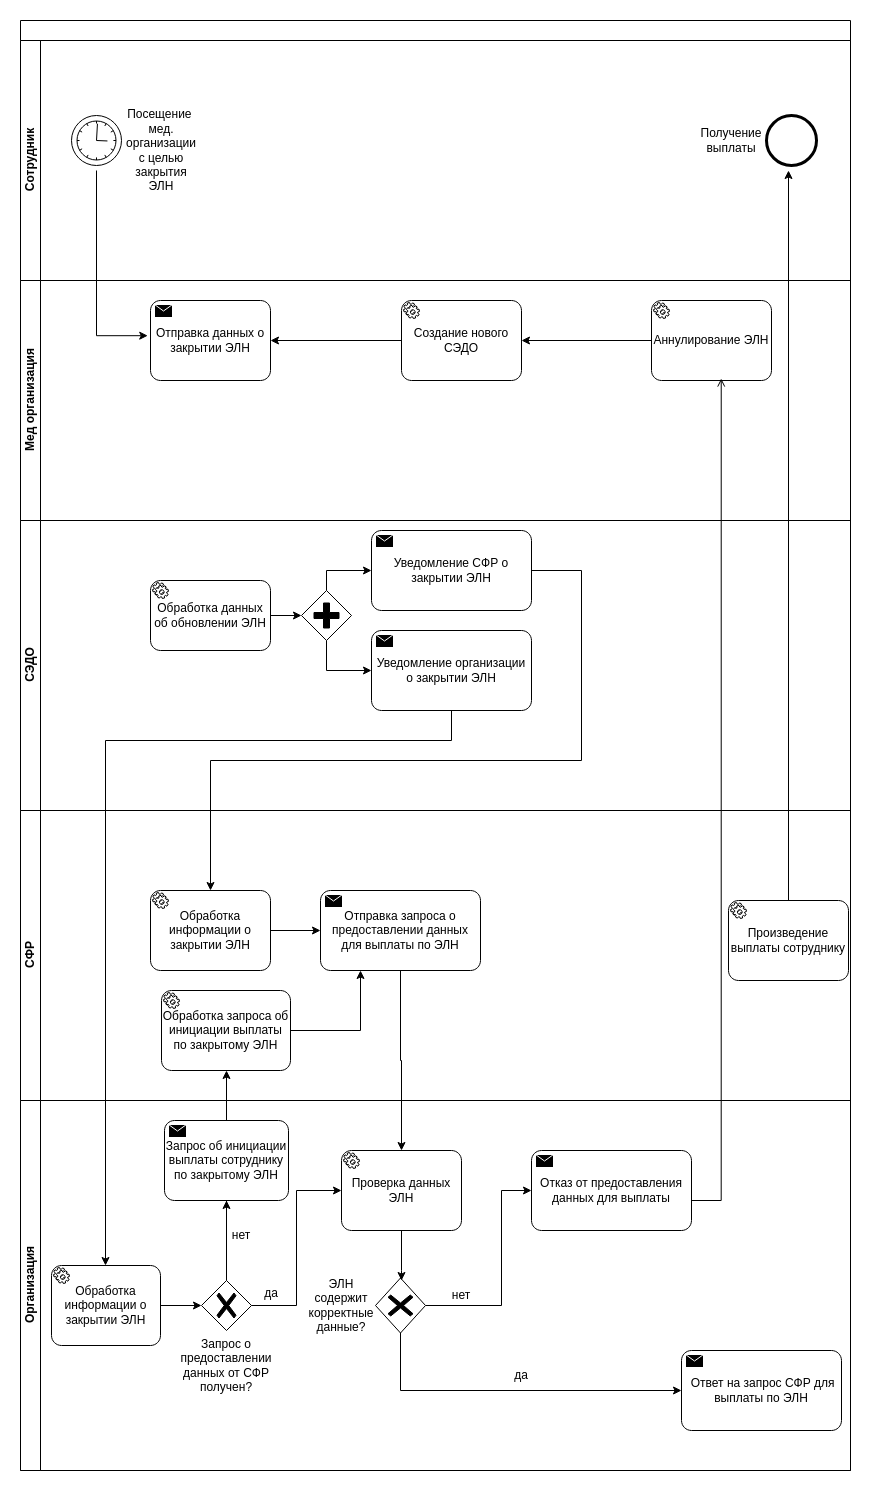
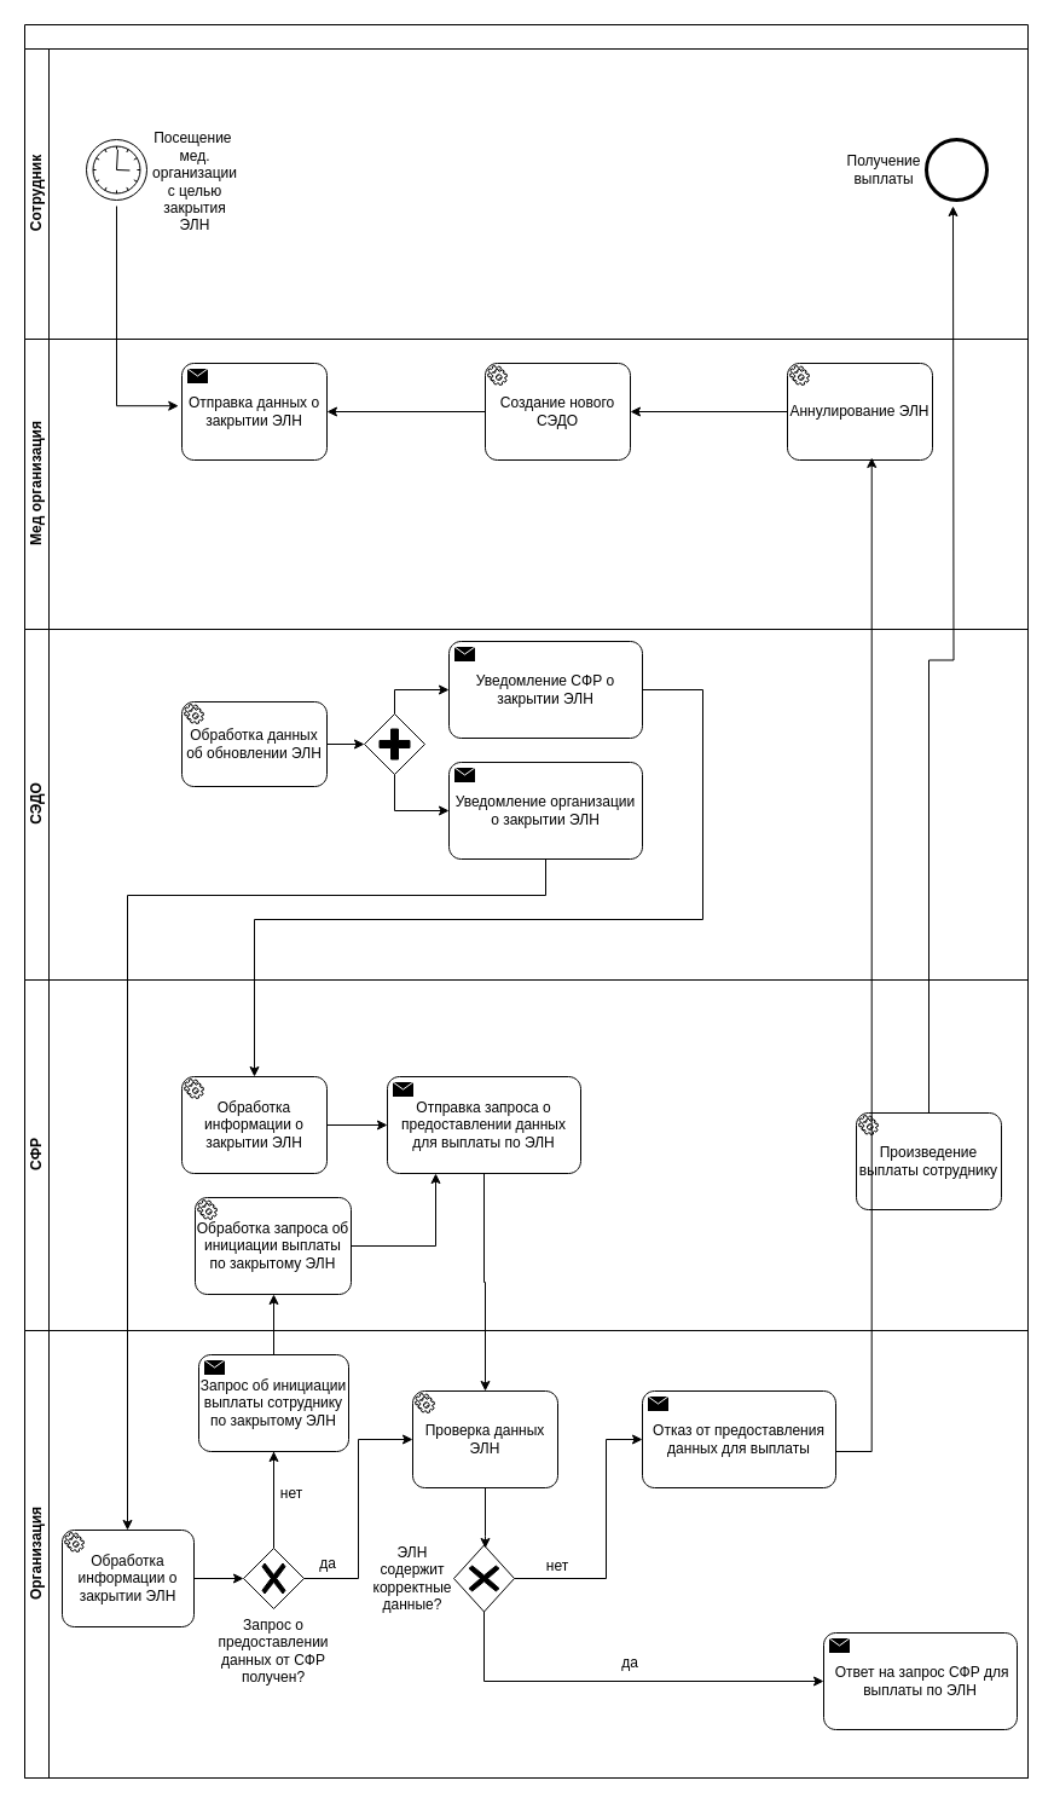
  <mxCell id="0" />
  <mxCell id="1" parent="0" />
  <mxCell id="2" value="" style="swimlane;html=1;childLayout=stackLayout;resizeParent=1;resizeParentMax=0;horizontal=1;startSize=20;horizontalStack=0;whiteSpace=wrap;" vertex="1" parent="1"><mxGeometry x="20" y="20" width="830" height="1450" as="geometry"><mxRectangle x="130" y="40" width="50" height="40" as="alternateBounds" /></mxGeometry></mxCell>
  <mxCell id="3" value="Сотрудник" style="swimlane;html=1;startSize=20;horizontal=0;" vertex="1" parent="2"><mxGeometry y="20" width="830" height="240" as="geometry" /></mxCell>
  <mxCell id="4" value="" style="points=[[0.145,0.145,0],[0.5,0,0],[0.855,0.145,0],[1,0.5,0],[0.855,0.855,0],[0.5,1,0],[0.145,0.855,0],[0,0.5,0]];shape=mxgraph.bpmn.event;html=1;verticalLabelPosition=bottom;labelBackgroundColor=#ffffff;verticalAlign=top;align=center;perimeter=ellipsePerimeter;outlineConnect=0;aspect=fixed;outline=standard;symbol=timer;" vertex="1" parent="3"><mxGeometry x="51" y="75" width="50" height="50" as="geometry" /></mxCell>
  <mxCell id="5" value="Посещение&amp;nbsp; мед. организации с целью закрытия ЭЛН" style="text;html=1;align=center;verticalAlign=middle;whiteSpace=wrap;rounded=0;" vertex="1" parent="3"><mxGeometry x="111" y="95" width="60" height="30" as="geometry" /></mxCell>
  <mxCell id="6" value="Получение выплаты" style="text;html=1;align=center;verticalAlign=middle;whiteSpace=wrap;rounded=0;" vertex="1" parent="3"><mxGeometry x="681" y="85" width="60" height="30" as="geometry" /></mxCell>
  <mxCell id="7" value="" style="points=[[0.145,0.145,0],[0.5,0,0],[0.855,0.145,0],[1,0.5,0],[0.855,0.855,0],[0.5,1,0],[0.145,0.855,0],[0,0.5,0]];shape=mxgraph.bpmn.event;html=1;verticalLabelPosition=bottom;labelBackgroundColor=#ffffff;verticalAlign=top;align=center;perimeter=ellipsePerimeter;outlineConnect=0;aspect=fixed;outline=end;symbol=terminate2;" vertex="1" parent="3"><mxGeometry x="746" y="75" width="50" height="50" as="geometry" /></mxCell>
  <mxCell id="8" value="Мед организация" style="swimlane;html=1;startSize=20;horizontal=0;" vertex="1" parent="2"><mxGeometry y="260" width="830" height="240" as="geometry" /></mxCell>
  <mxCell id="9" value="Отправка данных о закрытии ЭЛН" style="points=[[0.25,0,0],[0.5,0,0],[0.75,0,0],[1,0.25,0],[1,0.5,0],[1,0.75,0],[0.75,1,0],[0.5,1,0],[0.25,1,0],[0,0.75,0],[0,0.5,0],[0,0.25,0]];shape=mxgraph.bpmn.task;whiteSpace=wrap;rectStyle=rounded;size=10;html=1;container=1;expand=0;collapsible=0;taskMarker=send;" vertex="1" parent="8"><mxGeometry x="130" y="20" width="120" height="80" as="geometry" /></mxCell>
  <mxCell id="10" value="Создание нового СЭДО" style="points=[[0.25,0,0],[0.5,0,0],[0.75,0,0],[1,0.25,0],[1,0.5,0],[1,0.75,0],[0.75,1,0],[0.5,1,0],[0.25,1,0],[0,0.75,0],[0,0.5,0],[0,0.25,0]];shape=mxgraph.bpmn.task;whiteSpace=wrap;rectStyle=rounded;size=10;html=1;container=1;expand=0;collapsible=0;taskMarker=service;" vertex="1" parent="8"><mxGeometry x="381" y="20" width="120" height="80" as="geometry" /></mxCell>
  <mxCell id="11" style="edgeStyle=orthogonalEdgeStyle;rounded=0;orthogonalLoop=1;jettySize=auto;html=1;entryX=1;entryY=0.5;entryDx=0;entryDy=0;entryPerimeter=0;" edge="1" parent="8" source="10" target="9"><mxGeometry relative="1" as="geometry" /></mxCell>
  <mxCell id="12" value="Аннулирование ЭЛН" style="points=[[0.25,0,0],[0.5,0,0],[0.75,0,0],[1,0.25,0],[1,0.5,0],[1,0.75,0],[0.75,1,0],[0.5,1,0],[0.25,1,0],[0,0.75,0],[0,0.5,0],[0,0.25,0]];shape=mxgraph.bpmn.task;whiteSpace=wrap;rectStyle=rounded;size=10;html=1;container=1;expand=0;collapsible=0;taskMarker=service;" vertex="1" parent="8"><mxGeometry x="631" y="20" width="120" height="80" as="geometry" /></mxCell>
  <mxCell id="13" style="edgeStyle=orthogonalEdgeStyle;rounded=0;orthogonalLoop=1;jettySize=auto;html=1;entryX=1;entryY=0.5;entryDx=0;entryDy=0;entryPerimeter=0;" edge="1" parent="8" source="12" target="10"><mxGeometry relative="1" as="geometry" /></mxCell>
  <mxCell id="14" value="СЭДО" style="swimlane;html=1;startSize=20;horizontal=0;" vertex="1" parent="2"><mxGeometry y="500" width="830" height="290" as="geometry" /></mxCell>
  <mxCell id="15" value="Обработка данных об обновлении ЭЛН" style="points=[[0.25,0,0],[0.5,0,0],[0.75,0,0],[1,0.25,0],[1,0.5,0],[1,0.75,0],[0.75,1,0],[0.5,1,0],[0.25,1,0],[0,0.75,0],[0,0.5,0],[0,0.25,0]];shape=mxgraph.bpmn.task;whiteSpace=wrap;rectStyle=rounded;size=10;html=1;container=1;expand=0;collapsible=0;taskMarker=service;" vertex="1" parent="14"><mxGeometry x="130" y="60" width="120" height="70" as="geometry" /></mxCell>
  <mxCell id="16" value="Уведомление СФР о закрытии ЭЛН" style="points=[[0.25,0,0],[0.5,0,0],[0.75,0,0],[1,0.25,0],[1,0.5,0],[1,0.75,0],[0.75,1,0],[0.5,1,0],[0.25,1,0],[0,0.75,0],[0,0.5,0],[0,0.25,0]];shape=mxgraph.bpmn.task;whiteSpace=wrap;rectStyle=rounded;size=10;html=1;container=1;expand=0;collapsible=0;taskMarker=send;" vertex="1" parent="14"><mxGeometry x="351" y="10" width="160" height="80" as="geometry" /></mxCell>
  <mxCell id="17" value="Уведомление организации о закрытии ЭЛН" style="points=[[0.25,0,0],[0.5,0,0],[0.75,0,0],[1,0.25,0],[1,0.5,0],[1,0.75,0],[0.75,1,0],[0.5,1,0],[0.25,1,0],[0,0.75,0],[0,0.5,0],[0,0.25,0]];shape=mxgraph.bpmn.task;whiteSpace=wrap;rectStyle=rounded;size=10;html=1;container=1;expand=0;collapsible=0;taskMarker=send;" vertex="1" parent="14"><mxGeometry x="351" y="110" width="160" height="80" as="geometry" /></mxCell>
  <mxCell id="18" value="" style="points=[[0.25,0.25,0],[0.5,0,0],[0.75,0.25,0],[1,0.5,0],[0.75,0.75,0],[0.5,1,0],[0.25,0.75,0],[0,0.5,0]];shape=mxgraph.bpmn.gateway2;html=1;verticalLabelPosition=bottom;labelBackgroundColor=#ffffff;verticalAlign=top;align=center;perimeter=rhombusPerimeter;outlineConnect=0;outline=none;symbol=none;gwType=parallel;" vertex="1" parent="14"><mxGeometry x="281" y="70" width="50" height="50" as="geometry" /></mxCell>
  <mxCell id="19" style="edgeStyle=orthogonalEdgeStyle;rounded=0;orthogonalLoop=1;jettySize=auto;html=1;entryX=0;entryY=0.5;entryDx=0;entryDy=0;entryPerimeter=0;" edge="1" parent="14" source="18" target="17"><mxGeometry relative="1" as="geometry"><Array as="points"><mxPoint x="306" y="150" /></Array></mxGeometry></mxCell>
  <mxCell id="20" style="edgeStyle=orthogonalEdgeStyle;rounded=0;orthogonalLoop=1;jettySize=auto;html=1;entryX=0;entryY=0.5;entryDx=0;entryDy=0;entryPerimeter=0;" edge="1" parent="14" source="18" target="16"><mxGeometry relative="1" as="geometry"><Array as="points"><mxPoint x="306" y="50" /></Array></mxGeometry></mxCell>
  <mxCell id="21" style="edgeStyle=orthogonalEdgeStyle;rounded=0;orthogonalLoop=1;jettySize=auto;html=1;exitX=1;exitY=0.5;exitDx=0;exitDy=0;exitPerimeter=0;entryX=0;entryY=0.5;entryDx=0;entryDy=0;entryPerimeter=0;" edge="1" parent="14" source="15" target="18"><mxGeometry relative="1" as="geometry" /></mxCell>
  <mxCell id="22" value="СФР" style="swimlane;html=1;startSize=20;horizontal=0;" vertex="1" parent="2"><mxGeometry y="790" width="830" height="290" as="geometry" /></mxCell>
  <mxCell id="23" value="Обработка информации о закрытии ЭЛН" style="points=[[0.25,0,0],[0.5,0,0],[0.75,0,0],[1,0.25,0],[1,0.5,0],[1,0.75,0],[0.75,1,0],[0.5,1,0],[0.25,1,0],[0,0.75,0],[0,0.5,0],[0,0.25,0]];shape=mxgraph.bpmn.task;whiteSpace=wrap;rectStyle=rounded;size=10;html=1;container=1;expand=0;collapsible=0;taskMarker=service;" vertex="1" parent="22"><mxGeometry x="130" y="80" width="120" height="80" as="geometry" /></mxCell>
  <mxCell id="24" value="Отправка запроса о предоставлении данных для выплаты по ЭЛН" style="points=[[0.25,0,0],[0.5,0,0],[0.75,0,0],[1,0.25,0],[1,0.5,0],[1,0.75,0],[0.75,1,0],[0.5,1,0],[0.25,1,0],[0,0.75,0],[0,0.5,0],[0,0.25,0]];shape=mxgraph.bpmn.task;whiteSpace=wrap;rectStyle=rounded;size=10;html=1;container=1;expand=0;collapsible=0;taskMarker=send;" vertex="1" parent="22"><mxGeometry x="300" y="80" width="160" height="80" as="geometry" /></mxCell>
  <mxCell id="25" style="edgeStyle=orthogonalEdgeStyle;rounded=0;orthogonalLoop=1;jettySize=auto;html=1;entryX=0;entryY=0.5;entryDx=0;entryDy=0;entryPerimeter=0;" edge="1" parent="22" source="23" target="24"><mxGeometry relative="1" as="geometry" /></mxCell>
  <mxCell id="26" value="Обработка запроса об инициации выплаты по закрытому ЭЛН" style="points=[[0.25,0,0],[0.5,0,0],[0.75,0,0],[1,0.25,0],[1,0.5,0],[1,0.75,0],[0.75,1,0],[0.5,1,0],[0.25,1,0],[0,0.75,0],[0,0.5,0],[0,0.25,0]];shape=mxgraph.bpmn.task;whiteSpace=wrap;rectStyle=rounded;size=10;html=1;container=1;expand=0;collapsible=0;taskMarker=service;" vertex="1" parent="22"><mxGeometry x="141" y="180" width="129" height="80" as="geometry" /></mxCell>
  <mxCell id="27" style="edgeStyle=orthogonalEdgeStyle;rounded=0;orthogonalLoop=1;jettySize=auto;html=1;entryX=0.25;entryY=1;entryDx=0;entryDy=0;entryPerimeter=0;" edge="1" parent="22" source="26" target="24"><mxGeometry relative="1" as="geometry" /></mxCell>
  <mxCell id="28" style="edgeStyle=orthogonalEdgeStyle;rounded=0;orthogonalLoop=1;jettySize=auto;html=1;" edge="1" parent="22" source="29"><mxGeometry relative="1" as="geometry"><mxPoint x="768" y="-640" as="targetPoint" /></mxGeometry></mxCell>
- <mxCell id="29" value="Произведение выплаты сотруднику" style="points=[[0.25,0,0],[0.5,0,0],[0.75,0,0],[1,0.25,0],[1,0.5,0],[1,0.75,0],[0.75,1,0],[0.5,1,0],[0.25,1,0],[0,0.75,0],[0,0.5,0],[0,0.25,0]];shape=mxgraph.bpmn.task;whiteSpace=wrap;rectStyle=rounded;size=10;html=1;container=1;expand=0;collapsible=0;taskMarker=service;" vertex="1" parent="22"><mxGeometry x="708" y="90" width="120" height="80" as="geometry" /></mxCell>
+ <mxCell id="29" value="Произведение выплаты сотруднику" style="points=[[0.25,0,0],[0.5,0,0],[0.75,0,0],[1,0.25,0],[1,0.5,0],[1,0.75,0],[0.75,1,0],[0.5,1,0],[0.25,1,0],[0,0.75,0],[0,0.5,0],[0,0.25,0]];shape=mxgraph.bpmn.task;whiteSpace=wrap;rectStyle=rounded;size=10;html=1;container=1;expand=0;collapsible=0;taskMarker=service;" vertex="1" parent="22"><mxGeometry x="688" y="110" width="120" height="80" as="geometry" /></mxCell>
  <mxCell id="30" style="edgeStyle=orthogonalEdgeStyle;rounded=0;orthogonalLoop=1;jettySize=auto;html=1;entryX=0.5;entryY=0;entryDx=0;entryDy=0;entryPerimeter=0;" edge="1" parent="2" source="24" target="47"><mxGeometry relative="1" as="geometry"><mxPoint x="380" y="590" as="targetPoint" /></mxGeometry></mxCell>
  <mxCell id="31" style="edgeStyle=orthogonalEdgeStyle;rounded=0;orthogonalLoop=1;jettySize=auto;html=1;entryX=0.5;entryY=0;entryDx=0;entryDy=0;entryPerimeter=0;" edge="1" parent="2" source="16" target="23"><mxGeometry relative="1" as="geometry"><Array as="points"><mxPoint x="561" y="550" /><mxPoint x="561" y="740" /><mxPoint x="190" y="740" /></Array></mxGeometry></mxCell>
  <mxCell id="32" style="edgeStyle=orthogonalEdgeStyle;rounded=0;orthogonalLoop=1;jettySize=auto;html=1;" edge="1" parent="2" source="17" target="48"><mxGeometry relative="1" as="geometry"><Array as="points"><mxPoint x="431" y="720" /><mxPoint x="85" y="720" /></Array></mxGeometry></mxCell>
  <mxCell id="33" style="edgeStyle=orthogonalEdgeStyle;rounded=0;orthogonalLoop=1;jettySize=auto;html=1;exitX=0.5;exitY=0;exitDx=0;exitDy=0;exitPerimeter=0;" edge="1" parent="2" source="53"><mxGeometry relative="1" as="geometry"><mxPoint x="206" y="1050" as="targetPoint" /></mxGeometry></mxCell>
  <mxCell id="34" style="edgeStyle=orthogonalEdgeStyle;rounded=0;orthogonalLoop=1;jettySize=auto;html=1;" edge="1" parent="2" source="53"><mxGeometry relative="1" as="geometry"><mxPoint x="206" y="1180" as="targetPoint" /><Array as="points"><mxPoint x="206" y="1260" /><mxPoint x="206" y="1260" /></Array></mxGeometry></mxCell>
- <mxCell id="35" style="edgeStyle=orthogonalEdgeStyle;rounded=0;orthogonalLoop=1;jettySize=auto;html=1;exitX=1;exitY=0.5;exitDx=0;exitDy=0;exitPerimeter=0;entryX=0.581;entryY=0.975;entryDx=0;entryDy=0;entryPerimeter=0;endArrow=open;" edge="1" parent="2" source="45" target="12"><mxGeometry relative="1" as="geometry"><mxPoint x="691" y="370" as="targetPoint" /><Array as="points"><mxPoint x="701" y="1180" /></Array></mxGeometry></mxCell>
+ <mxCell id="35" style="edgeStyle=orthogonalEdgeStyle;rounded=0;orthogonalLoop=1;jettySize=auto;html=1;exitX=1;exitY=0.5;exitDx=0;exitDy=0;exitPerimeter=0;entryX=0.581;entryY=0.975;entryDx=0;entryDy=0;entryPerimeter=0;" edge="1" parent="2" source="45" target="12"><mxGeometry relative="1" as="geometry"><mxPoint x="691" y="370" as="targetPoint" /><Array as="points"><mxPoint x="701" y="1180" /></Array></mxGeometry></mxCell>
  <mxCell id="36" value="" style="edgeStyle=orthogonalEdgeStyle;rounded=0;orthogonalLoop=1;jettySize=auto;html=1;entryX=-0.023;entryY=0.44;entryDx=0;entryDy=0;entryPerimeter=0;" edge="1" parent="2" target="9"><mxGeometry relative="1" as="geometry"><mxPoint x="76" y="150" as="sourcePoint" /><mxPoint x="41" y="315" as="targetPoint" /><Array as="points"><mxPoint x="76" y="315" /></Array></mxGeometry></mxCell>
  <mxCell id="37" value="Организация" style="swimlane;html=1;startSize=20;horizontal=0;" vertex="1" parent="2"><mxGeometry y="1080" width="830" height="370" as="geometry" /></mxCell>
  <mxCell id="38" value="&amp;nbsp;Ответ на запрос СФР для выплаты по ЭЛН" style="points=[[0.25,0,0],[0.5,0,0],[0.75,0,0],[1,0.25,0],[1,0.5,0],[1,0.75,0],[0.75,1,0],[0.5,1,0],[0.25,1,0],[0,0.75,0],[0,0.5,0],[0,0.25,0]];shape=mxgraph.bpmn.task;whiteSpace=wrap;rectStyle=rounded;size=10;html=1;container=1;expand=0;collapsible=0;taskMarker=send;" vertex="1" parent="37"><mxGeometry x="661" y="250" width="160" height="80" as="geometry" /></mxCell>
  <mxCell id="39" style="edgeStyle=orthogonalEdgeStyle;rounded=0;orthogonalLoop=1;jettySize=auto;html=1;entryX=0;entryY=0.5;entryDx=0;entryDy=0;entryPerimeter=0;exitX=0.5;exitY=0;exitDx=0;exitDy=0;exitPerimeter=0;" edge="1" parent="37" source="40" target="45"><mxGeometry relative="1" as="geometry"><mxPoint x="521" y="90" as="targetPoint" /><Array as="points"><mxPoint x="481" y="205" /><mxPoint x="481" y="90" /></Array></mxGeometry></mxCell>
  <mxCell id="40" value="" style="points=[[0.25,0.25,0],[0.5,0,0],[0.75,0.25,0],[1,0.5,0],[0.75,0.75,0],[0.5,1,0],[0.25,0.75,0],[0,0.5,0]];shape=mxgraph.bpmn.gateway2;html=1;verticalLabelPosition=bottom;labelBackgroundColor=#ffffff;verticalAlign=top;align=center;perimeter=rhombusPerimeter;outlineConnect=0;outline=none;symbol=none;gwType=exclusive;direction=south;" vertex="1" parent="37"><mxGeometry x="355" y="177.5" width="50" height="55" as="geometry" /></mxCell>
  <mxCell id="41" value="ЭЛН содержит корректные данные?" style="text;html=1;align=center;verticalAlign=middle;whiteSpace=wrap;rounded=0;" vertex="1" parent="37"><mxGeometry x="291" y="190" width="60" height="30" as="geometry" /></mxCell>
  <mxCell id="42" style="edgeStyle=orthogonalEdgeStyle;rounded=0;orthogonalLoop=1;jettySize=auto;html=1;entryX=0;entryY=0.5;entryDx=0;entryDy=0;entryPerimeter=0;" edge="1" parent="37" source="40" target="38"><mxGeometry relative="1" as="geometry"><Array as="points"><mxPoint x="380" y="290" /></Array></mxGeometry></mxCell>
  <mxCell id="43" value="да" style="text;html=1;align=center;verticalAlign=middle;whiteSpace=wrap;rounded=0;" vertex="1" parent="37"><mxGeometry x="221" y="177.5" width="60" height="30" as="geometry" /></mxCell>
  <mxCell id="44" value="нет" style="text;html=1;align=center;verticalAlign=middle;whiteSpace=wrap;rounded=0;" vertex="1" parent="37"><mxGeometry x="411" y="180" width="60" height="30" as="geometry" /></mxCell>
  <mxCell id="45" value="Отказ от предоставления данных для выплаты" style="points=[[0.25,0,0],[0.5,0,0],[0.75,0,0],[1,0.25,0],[1,0.5,0],[1,0.75,0],[0.75,1,0],[0.5,1,0],[0.25,1,0],[0,0.75,0],[0,0.5,0],[0,0.25,0]];shape=mxgraph.bpmn.task;whiteSpace=wrap;rectStyle=rounded;size=10;html=1;container=1;expand=0;collapsible=0;taskMarker=send;" vertex="1" parent="37"><mxGeometry x="511" y="50" width="160" height="80" as="geometry" /></mxCell>
  <mxCell id="46" style="edgeStyle=orthogonalEdgeStyle;rounded=0;orthogonalLoop=1;jettySize=auto;html=1;" edge="1" parent="37" source="47"><mxGeometry relative="1" as="geometry"><mxPoint x="381" y="180" as="targetPoint" /><Array as="points"><mxPoint x="381" y="170" /><mxPoint x="381" y="170" /></Array></mxGeometry></mxCell>
  <mxCell id="47" value="Проверка данных ЭЛН" style="points=[[0.25,0,0],[0.5,0,0],[0.75,0,0],[1,0.25,0],[1,0.5,0],[1,0.75,0],[0.75,1,0],[0.5,1,0],[0.25,1,0],[0,0.75,0],[0,0.5,0],[0,0.25,0]];shape=mxgraph.bpmn.task;whiteSpace=wrap;rectStyle=rounded;size=10;html=1;container=1;expand=0;collapsible=0;taskMarker=service;" vertex="1" parent="37"><mxGeometry x="321" y="50" width="120" height="80" as="geometry" /></mxCell>
  <mxCell id="48" value="Обработка информации о закрытии ЭЛН" style="points=[[0.25,0,0],[0.5,0,0],[0.75,0,0],[1,0.25,0],[1,0.5,0],[1,0.75,0],[0.75,1,0],[0.5,1,0],[0.25,1,0],[0,0.75,0],[0,0.5,0],[0,0.25,0]];shape=mxgraph.bpmn.task;whiteSpace=wrap;rectStyle=rounded;size=10;html=1;container=1;expand=0;collapsible=0;taskMarker=service;" vertex="1" parent="37"><mxGeometry x="31" y="165" width="109" height="80" as="geometry" /></mxCell>
  <mxCell id="49" value="" style="points=[[0.25,0.25,0],[0.5,0,0],[0.75,0.25,0],[1,0.5,0],[0.75,0.75,0],[0.5,1,0],[0.25,0.75,0],[0,0.5,0]];shape=mxgraph.bpmn.gateway2;html=1;verticalLabelPosition=bottom;labelBackgroundColor=#ffffff;verticalAlign=top;align=center;perimeter=rhombusPerimeter;outlineConnect=0;outline=none;symbol=none;gwType=exclusive;" vertex="1" parent="37"><mxGeometry x="181" y="180" width="50" height="50" as="geometry" /></mxCell>
  <mxCell id="50" style="edgeStyle=orthogonalEdgeStyle;rounded=0;orthogonalLoop=1;jettySize=auto;html=1;entryX=0;entryY=0.5;entryDx=0;entryDy=0;entryPerimeter=0;" edge="1" parent="37" source="48" target="49"><mxGeometry relative="1" as="geometry" /></mxCell>
  <mxCell id="51" value="Запрос о предоставлении данных от СФР получен?" style="text;html=1;align=center;verticalAlign=middle;whiteSpace=wrap;rounded=0;" vertex="1" parent="37"><mxGeometry x="176" y="250" width="60" height="30" as="geometry" /></mxCell>
  <mxCell id="52" style="edgeStyle=orthogonalEdgeStyle;rounded=0;orthogonalLoop=1;jettySize=auto;html=1;entryX=0;entryY=0.5;entryDx=0;entryDy=0;entryPerimeter=0;" edge="1" parent="37" source="49" target="47"><mxGeometry relative="1" as="geometry" /></mxCell>
  <mxCell id="53" value="Запрос об инициации выплаты сотруднику по закрытому ЭЛН" style="points=[[0.25,0,0],[0.5,0,0],[0.75,0,0],[1,0.25,0],[1,0.5,0],[1,0.75,0],[0.75,1,0],[0.5,1,0],[0.25,1,0],[0,0.75,0],[0,0.5,0],[0,0.25,0]];shape=mxgraph.bpmn.task;whiteSpace=wrap;rectStyle=rounded;size=10;html=1;container=1;expand=0;collapsible=0;taskMarker=send;" vertex="1" parent="37"><mxGeometry x="144" y="20" width="124" height="80" as="geometry" /></mxCell>
  <mxCell id="54" value="нет" style="text;html=1;align=center;verticalAlign=middle;whiteSpace=wrap;rounded=0;" vertex="1" parent="37"><mxGeometry x="191" y="120" width="60" height="30" as="geometry" /></mxCell>
  <mxCell id="55" value="да" style="text;html=1;align=center;verticalAlign=middle;whiteSpace=wrap;rounded=0;" vertex="1" parent="37"><mxGeometry x="471" y="260" width="60" height="30" as="geometry" /></mxCell>
